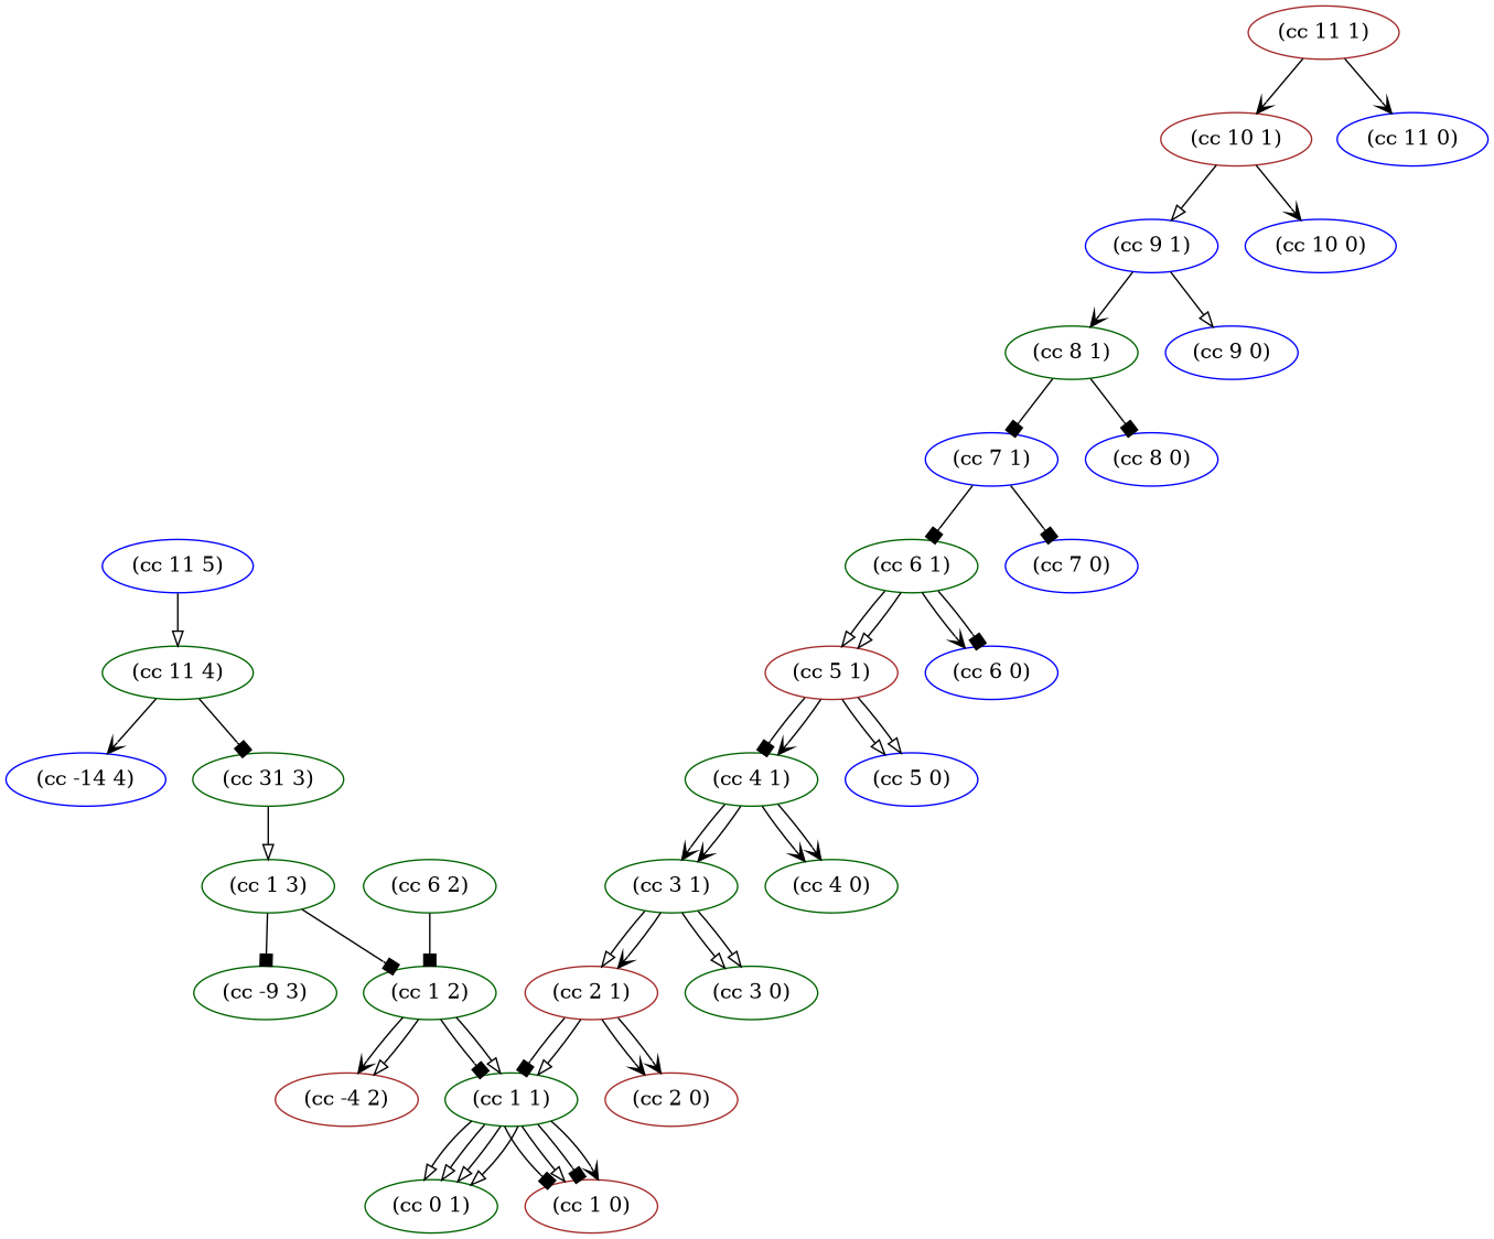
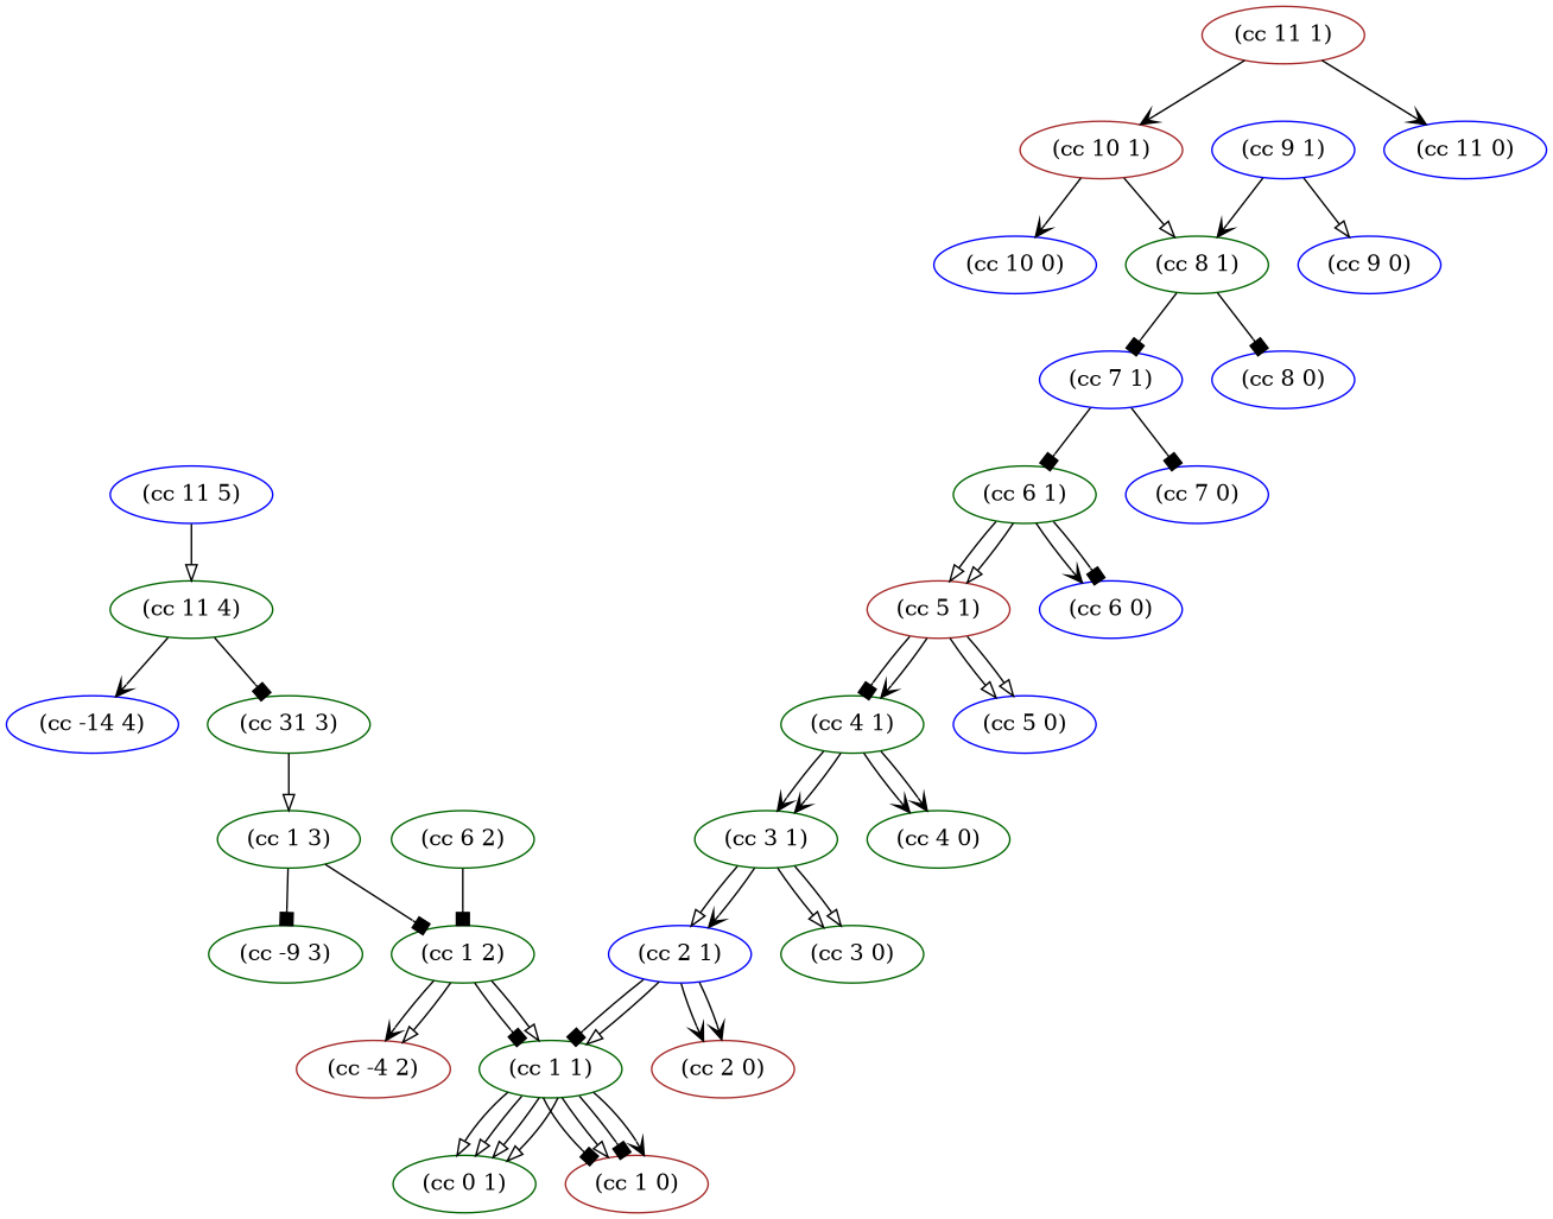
  digraph {
    node [color=darkgreen]
    edge [arrowhead=onormal]
    "(cc 11 5)" [color=blue]
    "(cc 11 4)"
    "(cc -14 4)" [color=blue]
    n4 [label="(cc 31 3)"]
    "(cc 1 3)"
    "(cc -9 3)"
    "(cc 1 2)"
    "(cc -4 2)" [color=brown]
    "(cc 1 1)"
    "(cc 0 1)"
    "(cc 1 0)" [color=brown]
    "(cc 6 2)"
    "(cc 11 1)" [color=brown]
    "(cc 10 1)" [color=brown]
    "(cc 11 0)" [color=blue]
    "(cc 5 1)" [color=brown]
    "(cc 6 1)"
    "(cc 6 0)" [color=blue]
    "(cc 4 1)"
    "(cc 5 0)" [color=blue]
    "(cc 3 1)"
    "(cc 4 0)"
-   "(cc 2 1)" [color=brown]
+   "(cc 2 1)" [color=blue]
    "(cc 3 0)"
    "(cc 2 0)" [color=brown]
    "(cc 9 1)" [color=blue]
    "(cc 10 0)" [color=blue]
    "(cc 8 1)"
    "(cc 9 0)" [color=blue]
    "(cc 7 1)" [color=blue]
    "(cc 8 0)" [color=blue]
    "(cc 7 0)" [color=blue]
    "(cc 11 5)" -> "(cc 11 4)"
    "(cc 11 4)" -> "(cc -14 4)" [arrowhead=vee]
    "(cc 11 4)" -> n4 [arrowhead=box]
    n4 -> "(cc 1 3)"
    "(cc 1 3)" -> "(cc -9 3)" [arrowhead=box]
    "(cc 1 3)" -> "(cc 1 2)" [arrowhead=box]
    "(cc 1 2)" -> "(cc -4 2)" [arrowhead=vee]
    "(cc 1 2)" -> "(cc -4 2)"
    "(cc 1 2)" -> "(cc 1 1)" [arrowhead=box]
    "(cc 1 2)" -> "(cc 1 1)"
    "(cc 1 1)" -> "(cc 0 1)"
    "(cc 1 1)" -> "(cc 0 1)"
    "(cc 1 1)" -> "(cc 0 1)"
    "(cc 1 1)" -> "(cc 0 1)"
    "(cc 1 1)" -> "(cc 1 0)" [arrowhead=box]
    "(cc 1 1)" -> "(cc 1 0)"
    "(cc 1 1)" -> "(cc 1 0)" [arrowhead=box]
    "(cc 1 1)" -> "(cc 1 0)" [arrowhead=vee]
    "(cc 6 2)" -> "(cc 1 2)" [arrowhead=box]
    "(cc 11 1)" -> "(cc 10 1)" [arrowhead=vee]
    "(cc 11 1)" -> "(cc 11 0)" [arrowhead=vee]
-   "(cc 10 1)" -> "(cc 9 1)"
+   "(cc 10 1)" -> "(cc 8 1)"
    "(cc 10 1)" -> "(cc 10 0)" [arrowhead=vee]
    "(cc 5 1)" -> "(cc 4 1)" [arrowhead=box]
    "(cc 5 1)" -> "(cc 4 1)" [arrowhead=vee]
    "(cc 5 1)" -> "(cc 5 0)"
    "(cc 5 1)" -> "(cc 5 0)"
    "(cc 6 1)" -> "(cc 5 1)"
    "(cc 6 1)" -> "(cc 5 1)"
    "(cc 6 1)" -> "(cc 6 0)" [arrowhead=vee]
    "(cc 6 1)" -> "(cc 6 0)" [arrowhead=box]
    "(cc 4 1)" -> "(cc 3 1)" [arrowhead=vee]
    "(cc 4 1)" -> "(cc 3 1)" [arrowhead=vee]
    "(cc 4 1)" -> "(cc 4 0)" [arrowhead=vee]
    "(cc 4 1)" -> "(cc 4 0)" [arrowhead=vee]
    "(cc 3 1)" -> "(cc 2 1)"
    "(cc 3 1)" -> "(cc 2 1)" [arrowhead=vee]
    "(cc 3 1)" -> "(cc 3 0)"
    "(cc 3 1)" -> "(cc 3 0)"
    "(cc 2 1)" -> "(cc 1 1)" [arrowhead=box]
    "(cc 2 1)" -> "(cc 1 1)"
    "(cc 2 1)" -> "(cc 2 0)" [arrowhead=vee]
    "(cc 2 1)" -> "(cc 2 0)" [arrowhead=vee]
    "(cc 9 1)" -> "(cc 8 1)" [arrowhead=vee]
    "(cc 9 1)" -> "(cc 9 0)"
    "(cc 8 1)" -> "(cc 7 1)" [arrowhead=box]
    "(cc 8 1)" -> "(cc 8 0)" [arrowhead=box]
    "(cc 7 1)" -> "(cc 6 1)" [arrowhead=box]
    "(cc 7 1)" -> "(cc 7 0)" [arrowhead=box]
  }
